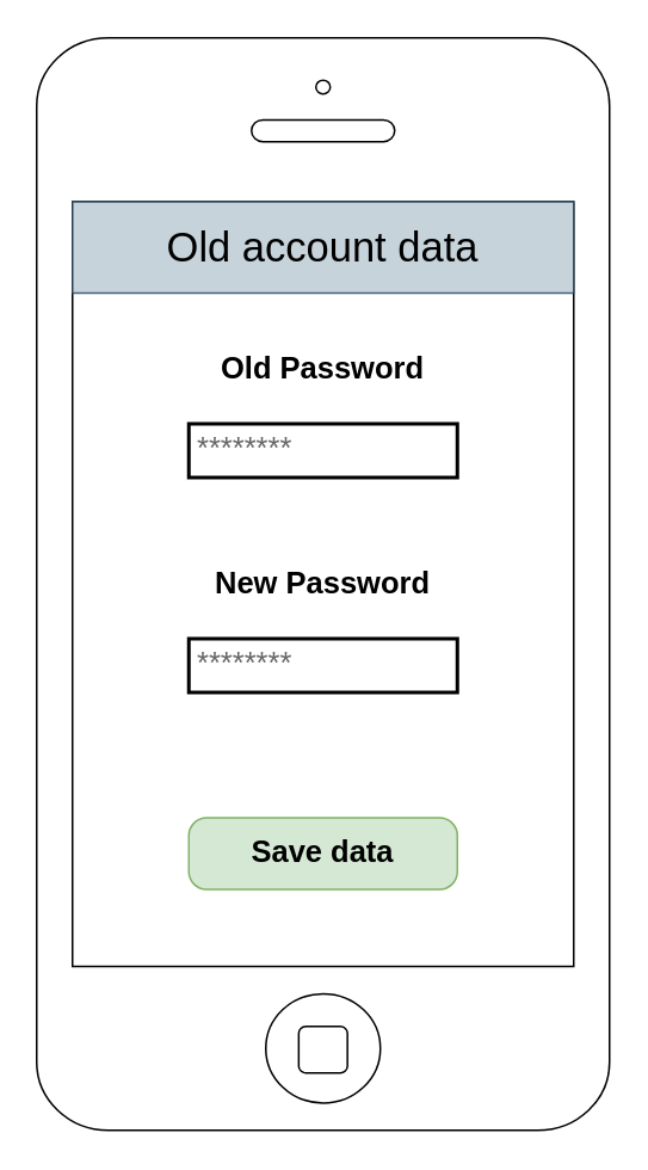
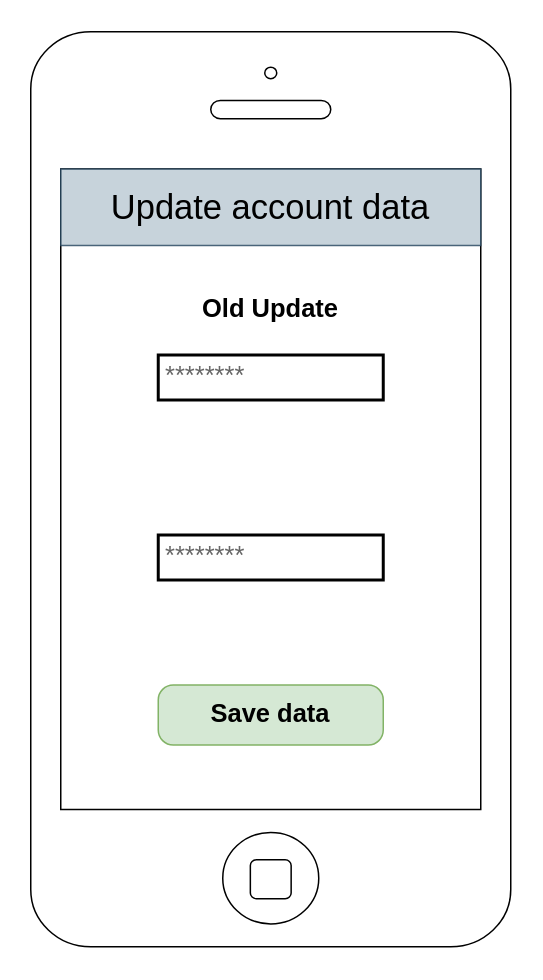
  <mxCell id="0" />
  <mxCell id="1" parent="0" />
  <mxCell id="2" value="" style="html=1;verticalLabelPosition=bottom;labelBackgroundColor=#ffffff;verticalAlign=top;shadow=0;dashed=0;strokeWidth=1;shape=mxgraph.ios7.misc.iphone;gradientColor=none;fillColor=#FFFFFF;" parent="1" vertex="1"><mxGeometry x="20" y="20.5" width="320" height="610" as="geometry" /></mxCell>
- <mxCell id="3" value="Old account data" style="text;html=1;align=center;verticalAlign=middle;whiteSpace=wrap;rounded=0;fontSize=23;opacity=80;fillColor=#bac8d3;strokeColor=#23445d;" vertex="1" parent="1"><mxGeometry x="40" y="112" width="280" height="51" as="geometry" /></mxCell>
+ <mxCell id="3" value="Update account data" style="text;html=1;align=center;verticalAlign=middle;whiteSpace=wrap;rounded=0;fontSize=23;opacity=80;fillColor=#bac8d3;strokeColor=#23445d;" vertex="1" parent="1"><mxGeometry x="40" y="112" width="280" height="51" as="geometry" /></mxCell>
  <mxCell id="4" value="********" style="strokeWidth=2;shadow=0;dashed=0;align=center;html=1;shape=mxgraph.mockup.forms.pwField;strokeColor=#000000;mainText=;align=left;fillColor=#ffffff;fontColor=#666666;fontSize=17;spacingLeft=3;" vertex="1" parent="1"><mxGeometry x="105" y="236" width="150" height="30" as="geometry" /></mxCell>
- <mxCell id="5" value="&lt;font style=&quot;font-size: 17px&quot;&gt;&lt;b&gt;Old Password&lt;/b&gt;&lt;/font&gt;" style="text;html=1;strokeColor=none;fillColor=none;align=center;verticalAlign=middle;whiteSpace=wrap;rounded=0;shadow=0;" vertex="1" parent="1"><mxGeometry x="40" y="196" width="280" height="20" as="geometry" /></mxCell>
- <mxCell id="6" value="&lt;font style=&quot;font-size: 17px&quot;&gt;&lt;b&gt;New Password&lt;/b&gt;&lt;/font&gt;" style="text;html=1;strokeColor=none;fillColor=none;align=center;verticalAlign=middle;whiteSpace=wrap;rounded=0;shadow=0;" vertex="1" parent="1"><mxGeometry x="40" y="315.5" width="280" height="20" as="geometry" /></mxCell>
+ <mxCell id="5" value="&lt;font style=&quot;font-size: 17px&quot;&gt;&lt;b&gt;Old Update&lt;/b&gt;&lt;/font&gt;" style="text;html=1;strokeColor=none;fillColor=none;align=center;verticalAlign=middle;whiteSpace=wrap;rounded=0;shadow=0;" vertex="1" parent="1"><mxGeometry x="40" y="196" width="280" height="20" as="geometry" /></mxCell>
  <mxCell id="7" value="********" style="strokeWidth=2;shadow=0;dashed=0;align=center;html=1;shape=mxgraph.mockup.forms.pwField;strokeColor=#000000;mainText=;align=left;fillColor=#ffffff;fontColor=#666666;fontSize=17;spacingLeft=3;" vertex="1" parent="1"><mxGeometry x="105" y="356" width="150" height="30" as="geometry" /></mxCell>
  <mxCell id="8" value="Save data" style="strokeWidth=1;shadow=0;dashed=0;align=center;html=1;shape=mxgraph.mockup.buttons.button;strokeColor=#82b366;mainText=;buttonStyle=round;fontSize=17;fontStyle=1;fillColor=#d5e8d4;whiteSpace=wrap;" vertex="1" parent="1"><mxGeometry x="105" y="456" width="150" height="40" as="geometry" /></mxCell>
